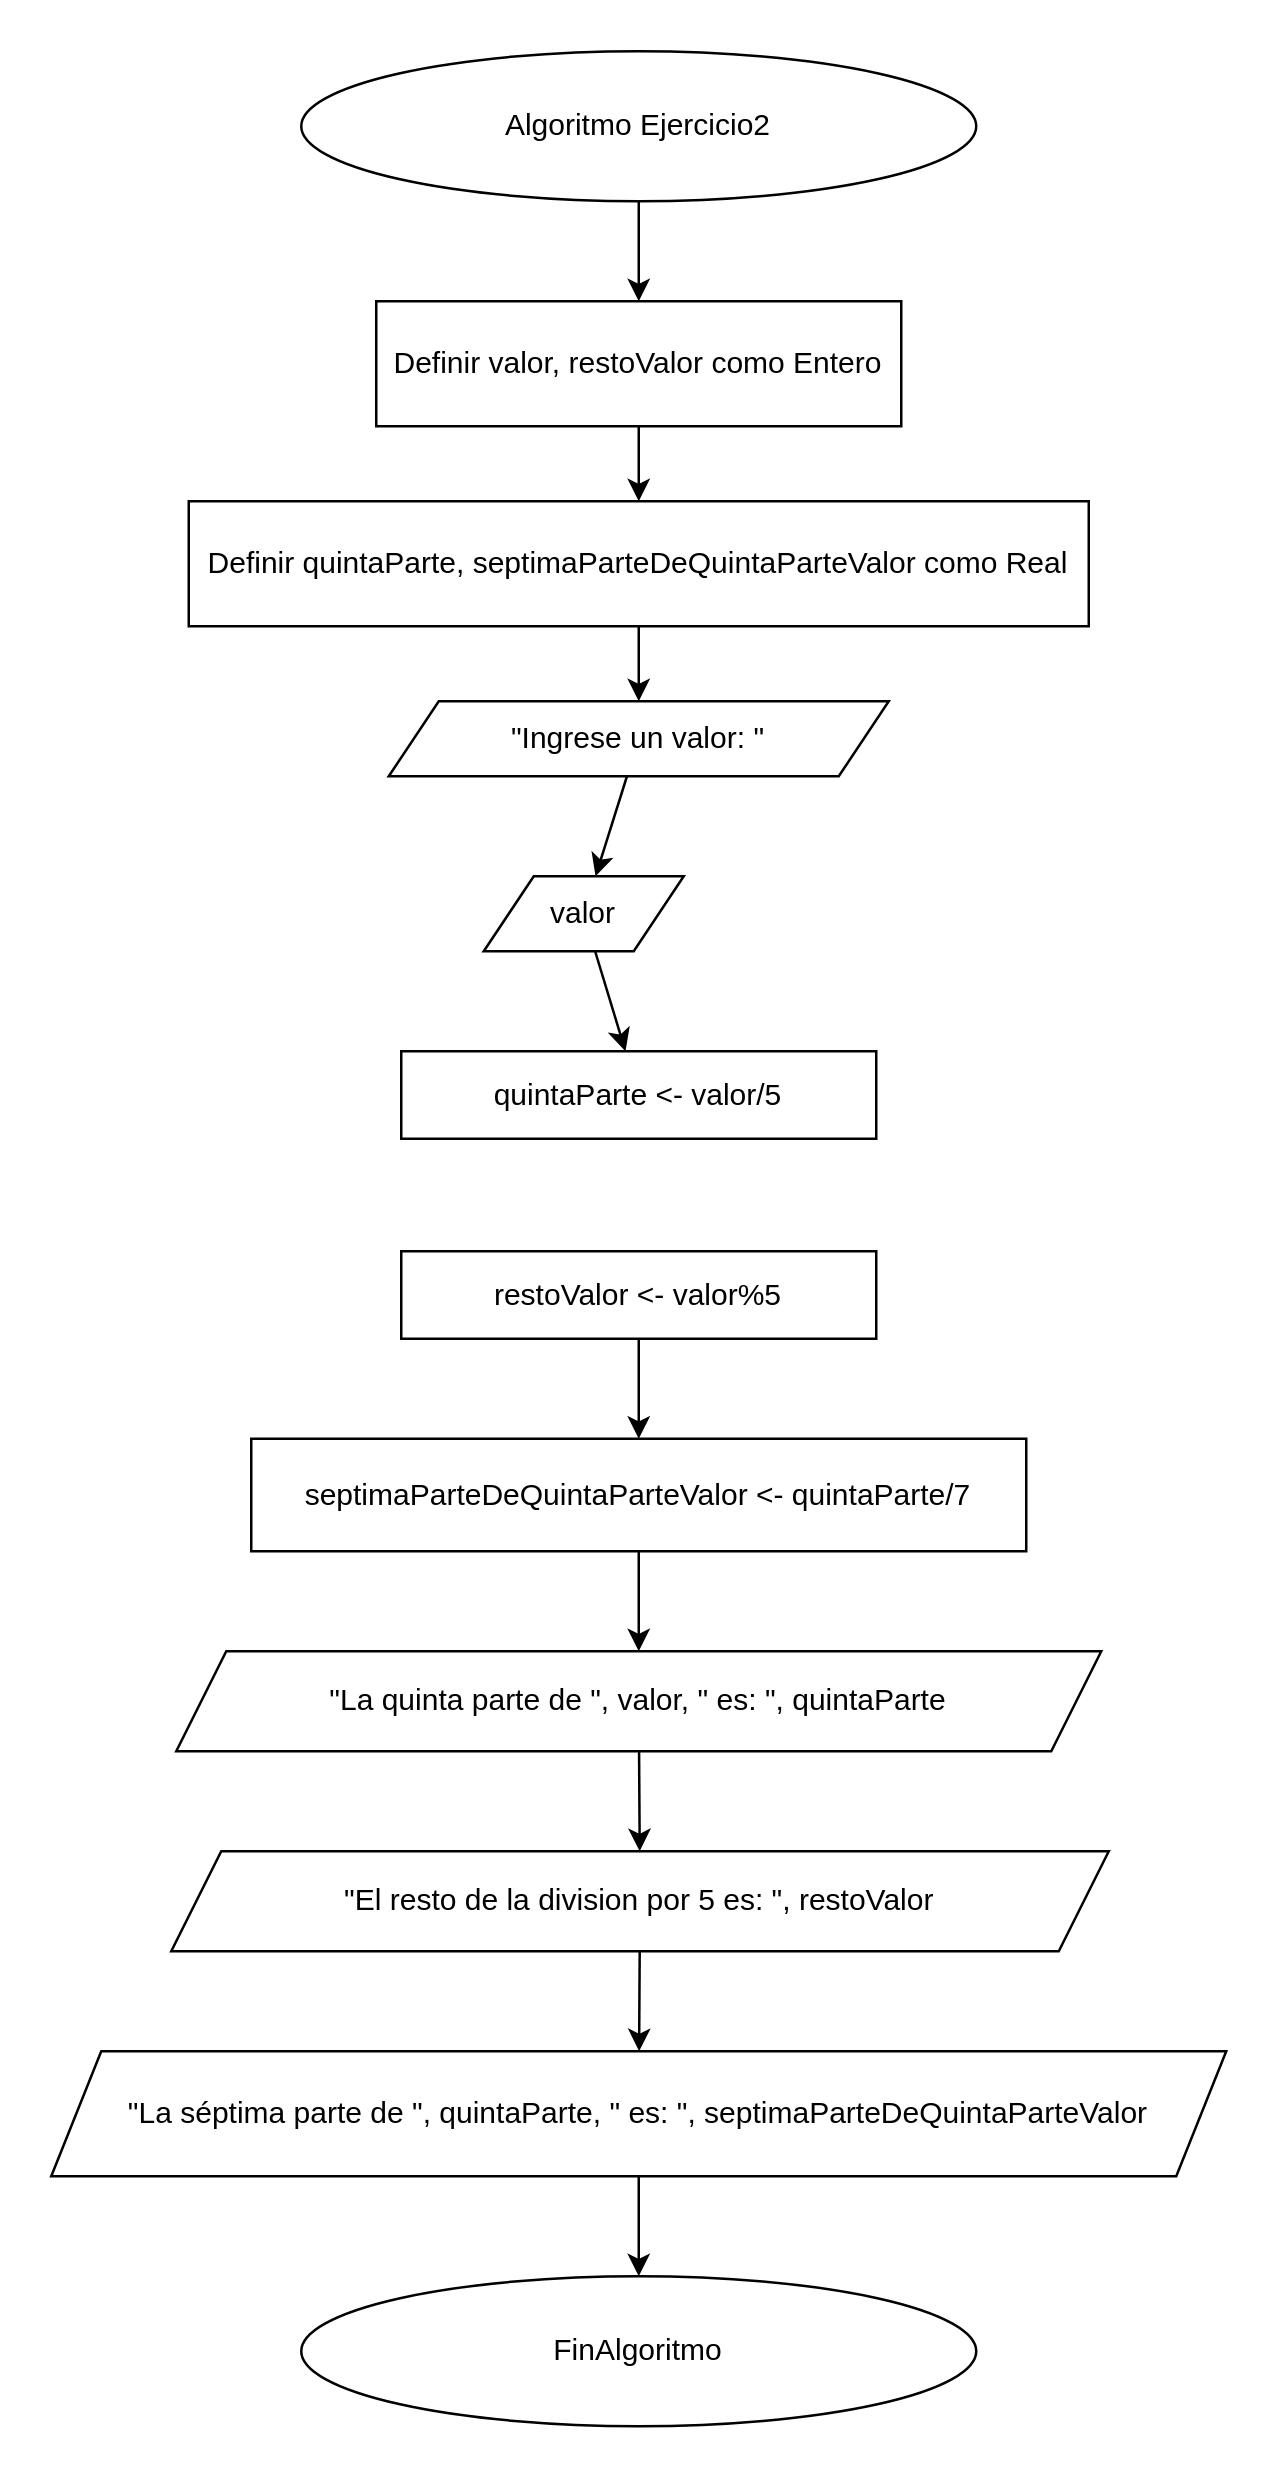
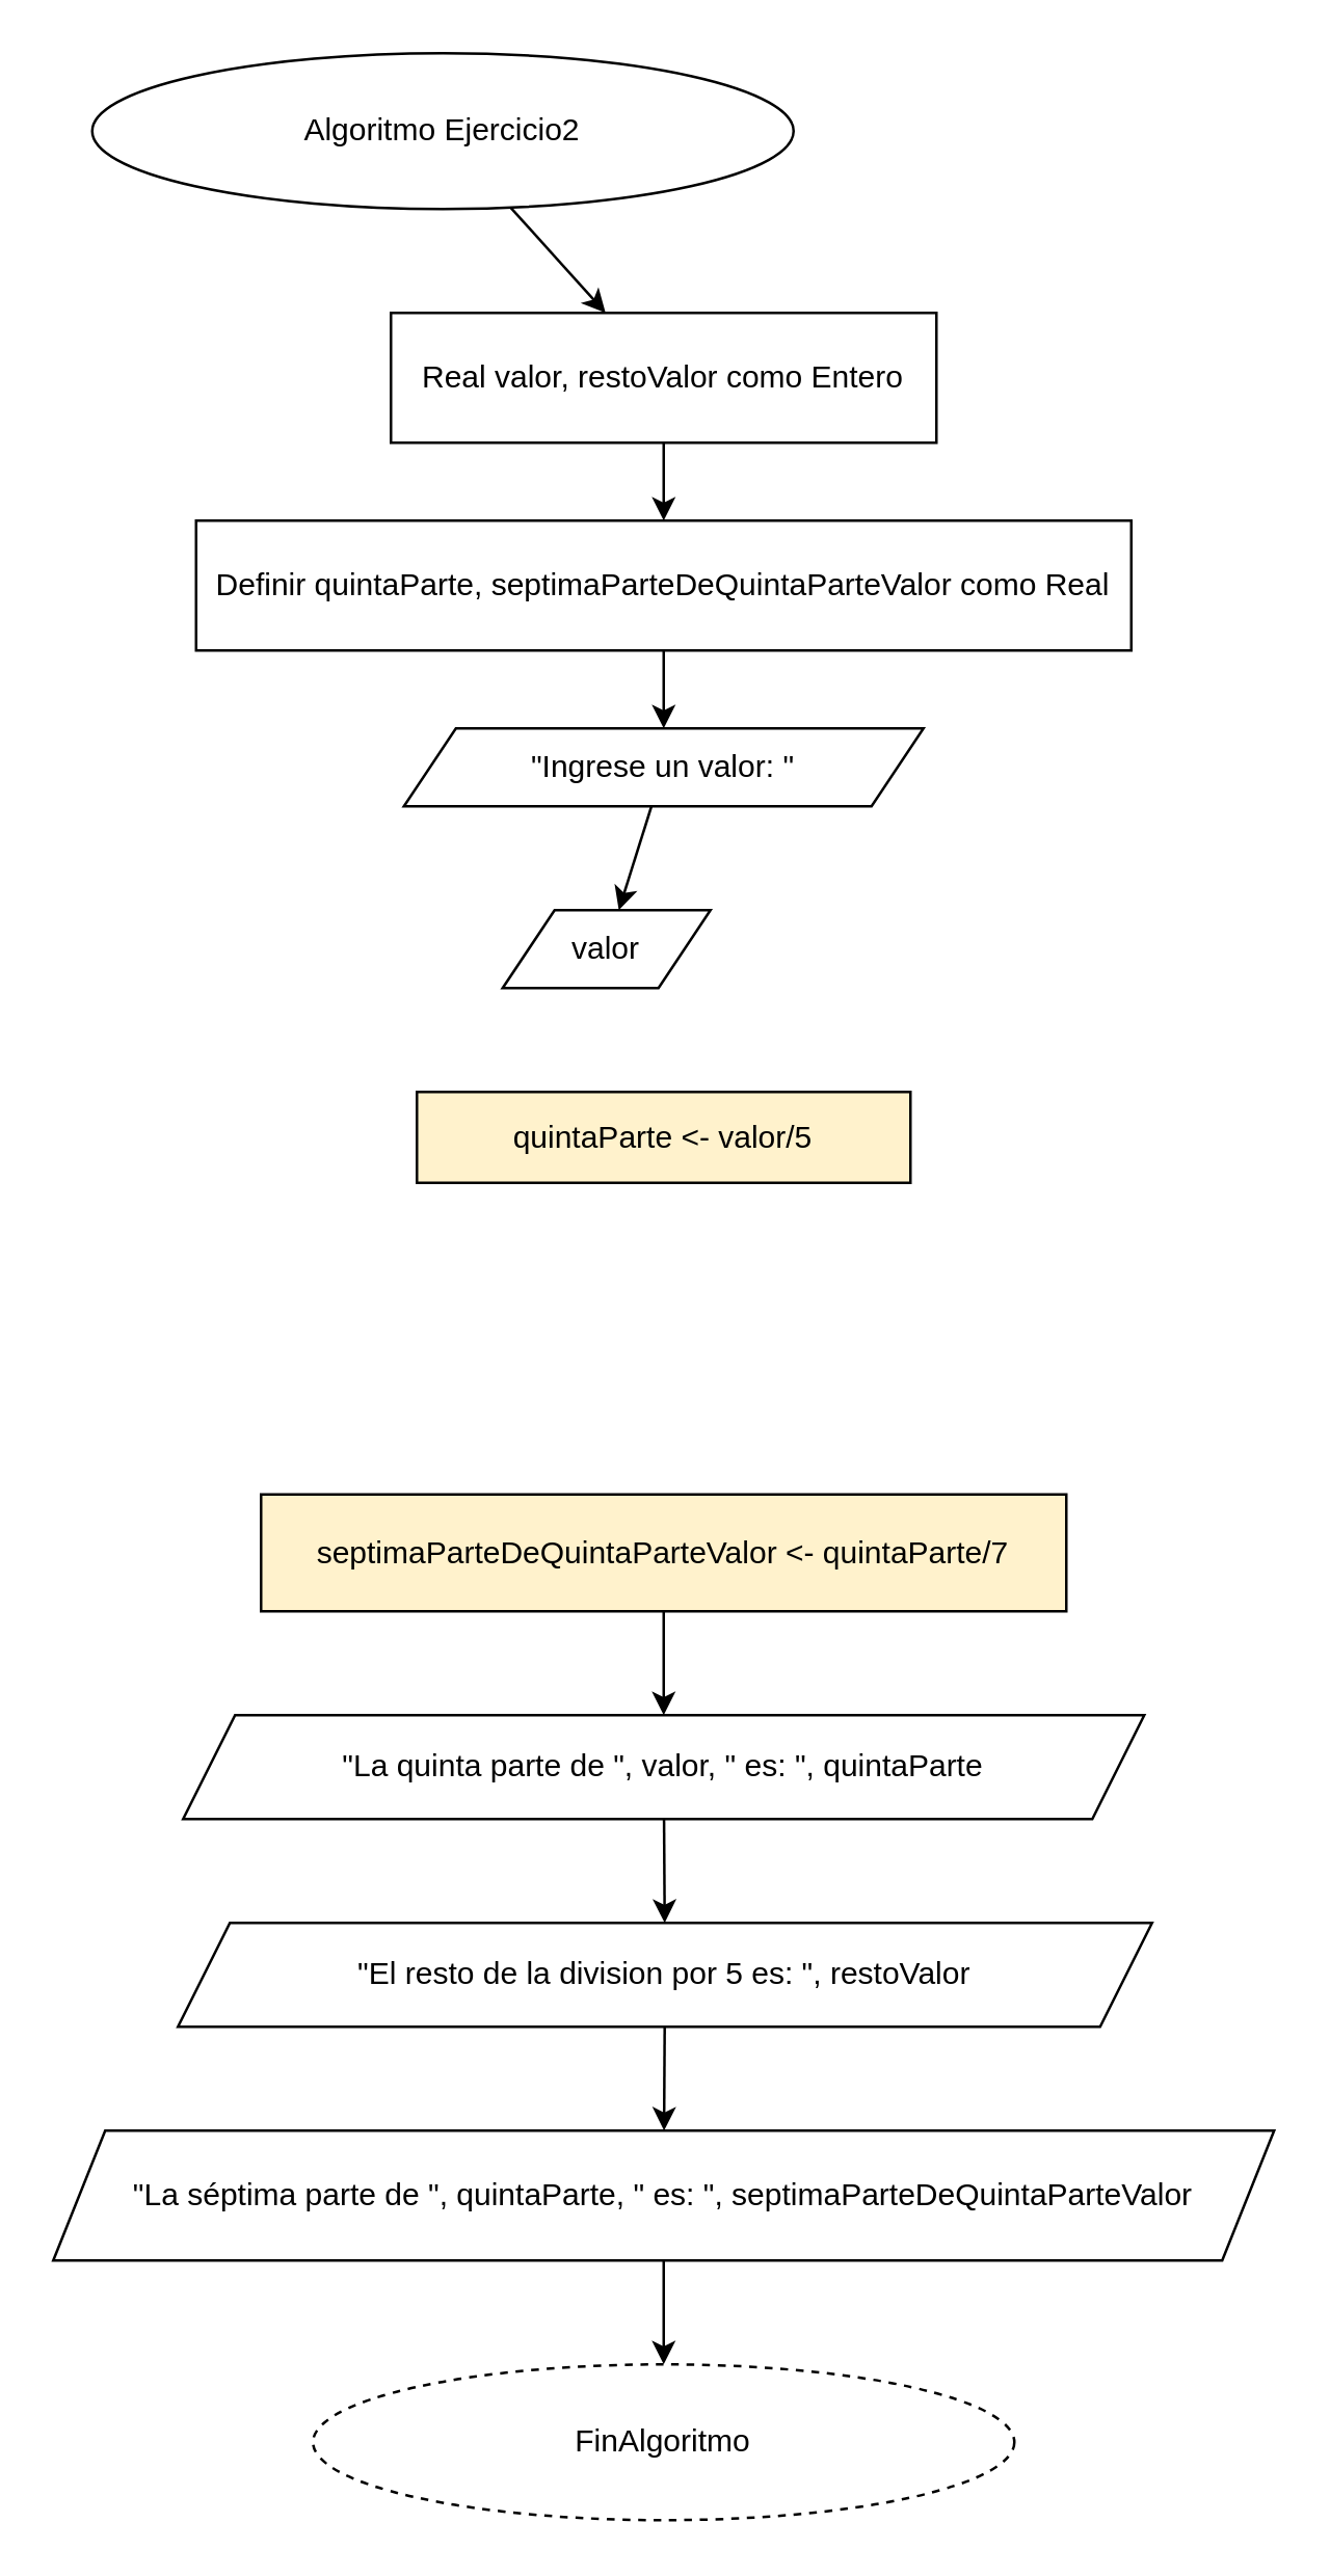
  <mxCell id="0" />
  <mxCell id="1" parent="0" />
  <mxCell id="2" value="" style="edgeStyle=none;html=1;" edge="1" parent="1" source="3" target="5"><mxGeometry relative="1" as="geometry" /></mxCell>
- <mxCell id="3" value="Algoritmo Ejercicio2" style="ellipse;whiteSpace=wrap;html=1;" vertex="1" parent="1"><mxGeometry x="120" y="20" width="270" height="60" as="geometry" /></mxCell>
+ <mxCell id="3" value="Algoritmo Ejercicio2" style="ellipse;whiteSpace=wrap;html=1;" vertex="1" parent="1"><mxGeometry x="35" y="20" width="270" height="60" as="geometry" /></mxCell>
  <mxCell id="4" value="" style="edgeStyle=none;html=1;" edge="1" parent="1" source="5" target="23"><mxGeometry relative="1" as="geometry" /></mxCell>
- <mxCell id="5" value="Definir valor, restoValor como Entero" style="whiteSpace=wrap;html=1;" vertex="1" parent="1"><mxGeometry x="150" y="120" width="210" height="50" as="geometry" /></mxCell>
+ <mxCell id="5" value="Real valor, restoValor como Entero" style="whiteSpace=wrap;html=1;" vertex="1" parent="1"><mxGeometry x="150" y="120" width="210" height="50" as="geometry" /></mxCell>
  <mxCell id="6" value="" style="edgeStyle=none;html=1;" edge="1" parent="1" source="7" target="9"><mxGeometry relative="1" as="geometry" /></mxCell>
  <mxCell id="7" value="&quot;Ingrese un valor: &quot;" style="shape=parallelogram;perimeter=parallelogramPerimeter;whiteSpace=wrap;html=1;fixedSize=1;" vertex="1" parent="1"><mxGeometry x="155" y="280" width="200" height="30" as="geometry" /></mxCell>
- <mxCell id="8" value="" style="edgeStyle=none;html=1;" edge="1" parent="1" source="9" target="10"><mxGeometry relative="1" as="geometry" /></mxCell>
  <mxCell id="9" value="valor" style="shape=parallelogram;perimeter=parallelogramPerimeter;whiteSpace=wrap;html=1;fixedSize=1;" vertex="1" parent="1"><mxGeometry x="193" y="350" width="80" height="30" as="geometry" /></mxCell>
- <mxCell id="10" value="quintaParte &amp;lt;- valor/5" style="whiteSpace=wrap;html=1;" vertex="1" parent="1"><mxGeometry x="160" y="420" width="190" height="35" as="geometry" /></mxCell>
- <mxCell id="11" value="" style="edgeStyle=none;html=1;" edge="1" parent="1" source="12" target="14"><mxGeometry relative="1" as="geometry" /></mxCell>
- <mxCell id="12" value="restoValor &amp;lt;- valor%5" style="whiteSpace=wrap;html=1;" vertex="1" parent="1"><mxGeometry x="160" y="500" width="190" height="35" as="geometry" /></mxCell>
+ <mxCell id="10" value="quintaParte &amp;lt;- valor/5" style="whiteSpace=wrap;html=1;fillColor=#fff2cc;" vertex="1" parent="1"><mxGeometry x="160" y="420" width="190" height="35" as="geometry" /></mxCell>
  <mxCell id="13" value="" style="edgeStyle=none;html=1;" edge="1" parent="1" source="14" target="16"><mxGeometry relative="1" as="geometry" /></mxCell>
- <mxCell id="14" value="septimaParteDeQuintaParteValor &amp;lt;- quintaParte/7" style="whiteSpace=wrap;html=1;" vertex="1" parent="1"><mxGeometry x="100" y="575" width="310" height="45" as="geometry" /></mxCell>
+ <mxCell id="14" value="septimaParteDeQuintaParteValor &amp;lt;- quintaParte/7" style="whiteSpace=wrap;html=1;fillColor=#fff2cc;" vertex="1" parent="1"><mxGeometry x="100" y="575" width="310" height="45" as="geometry" /></mxCell>
  <mxCell id="15" value="" style="edgeStyle=none;html=1;" edge="1" parent="1" source="16" target="18"><mxGeometry relative="1" as="geometry" /></mxCell>
  <mxCell id="16" value="&quot;La quinta parte de &quot;, valor, &quot; es: &quot;, quintaParte" style="shape=parallelogram;perimeter=parallelogramPerimeter;whiteSpace=wrap;html=1;fixedSize=1;" vertex="1" parent="1"><mxGeometry x="70" y="660" width="370" height="40" as="geometry" /></mxCell>
  <mxCell id="17" value="" style="edgeStyle=none;html=1;" edge="1" parent="1" source="18" target="20"><mxGeometry relative="1" as="geometry" /></mxCell>
  <mxCell id="18" value="&quot;El resto de la division por 5 es: &quot;, restoValor" style="shape=parallelogram;perimeter=parallelogramPerimeter;whiteSpace=wrap;html=1;fixedSize=1;" vertex="1" parent="1"><mxGeometry x="68" y="740" width="375" height="40" as="geometry" /></mxCell>
  <mxCell id="19" value="" style="edgeStyle=none;html=1;" edge="1" parent="1" source="20" target="21"><mxGeometry relative="1" as="geometry" /></mxCell>
  <mxCell id="20" value="&quot;La séptima parte de &quot;, quintaParte, &quot; es: &quot;, septimaParteDeQuintaParteValor" style="shape=parallelogram;perimeter=parallelogramPerimeter;whiteSpace=wrap;html=1;fixedSize=1;" vertex="1" parent="1"><mxGeometry x="20" y="820" width="470" height="50" as="geometry" /></mxCell>
- <mxCell id="21" value="FinAlgoritmo" style="ellipse;whiteSpace=wrap;html=1;" vertex="1" parent="1"><mxGeometry x="120" y="910" width="270" height="60" as="geometry" /></mxCell>
+ <mxCell id="21" value="FinAlgoritmo" style="ellipse;whiteSpace=wrap;html=1;dashed=1;" vertex="1" parent="1"><mxGeometry x="120" y="910" width="270" height="60" as="geometry" /></mxCell>
  <mxCell id="22" value="" style="edgeStyle=none;html=1;" edge="1" parent="1" source="23" target="7"><mxGeometry relative="1" as="geometry" /></mxCell>
  <mxCell id="23" value="Definir quintaParte, septimaParteDeQuintaParteValor como Real" style="whiteSpace=wrap;html=1;" vertex="1" parent="1"><mxGeometry x="75" y="200" width="360" height="50" as="geometry" /></mxCell>
